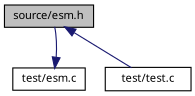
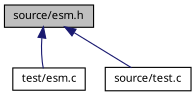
  digraph {
    fontname="Noto Sans"
    node [color=black fillcolor=white fontname="Noto Sans" fontsize=10 shape=record style=filled]
    edge [color=midnightblue dir=back fontname="Noto Sans" fontsize=10 labelfontname=Helvetica labelfontsize=10 style=solid]
    n1 [fillcolor=grey75 fontcolor=black height=0.2 label="source/esm.h" width=0.4]
    n2 [height=0.2 label="test/esm.c" width=0.4]
-   n3 [height=0.2 label="test/test.c" width=0.4]
-   n2 -> n1
+   n3 [height=0.2 label="source/test.c" width=0.4]
+   n1 -> n2
    n1 -> n3
  }
